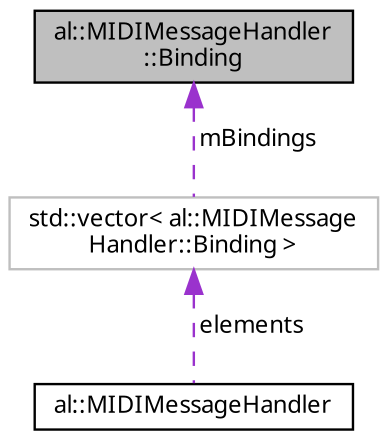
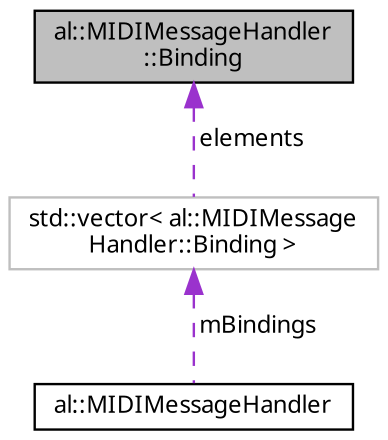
  digraph {
    node [color=black fontname="FreeSans.ttf" fontsize=10 shape=record]
    edge [color=darkorchid3 dir=back fontname="FreeSans.ttf" fontsize=10 labelfontname="FreeSans.ttf" labelfontsize=10 style=dashed]
    n1 [fillcolor=grey75 fontcolor=black height=0.2 label="al::MIDIMessageHandler\l::Binding" style=filled width=0.4]
    n2 [color=grey75 height=0.2 label="std::vector\< al::MIDIMessage\lHandler::Binding \>" width=0.4]
    n3 [height=0.2 label="al::MIDIMessageHandler" width=0.4]
-   n1 -> n2 [label=" mBindings"]
-   n2 -> n3 [label=" elements"]
+   n1 -> n2 [label=" elements"]
+   n2 -> n3 [label=" mBindings"]
  }
